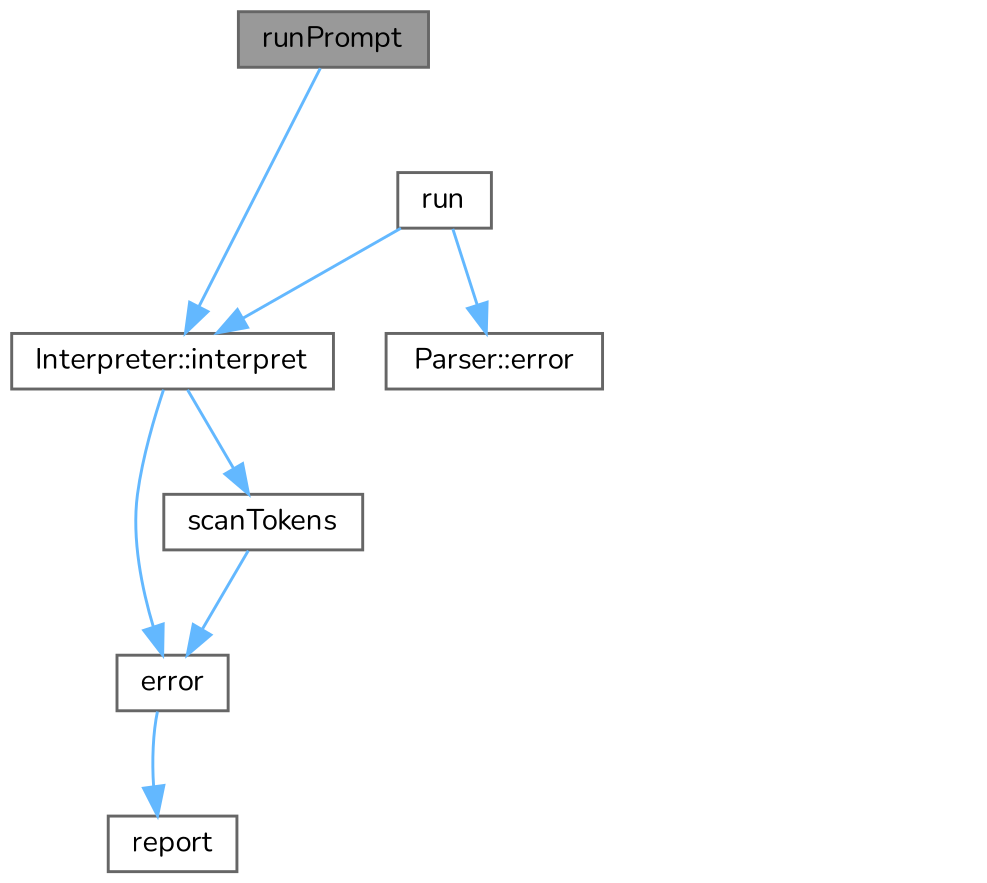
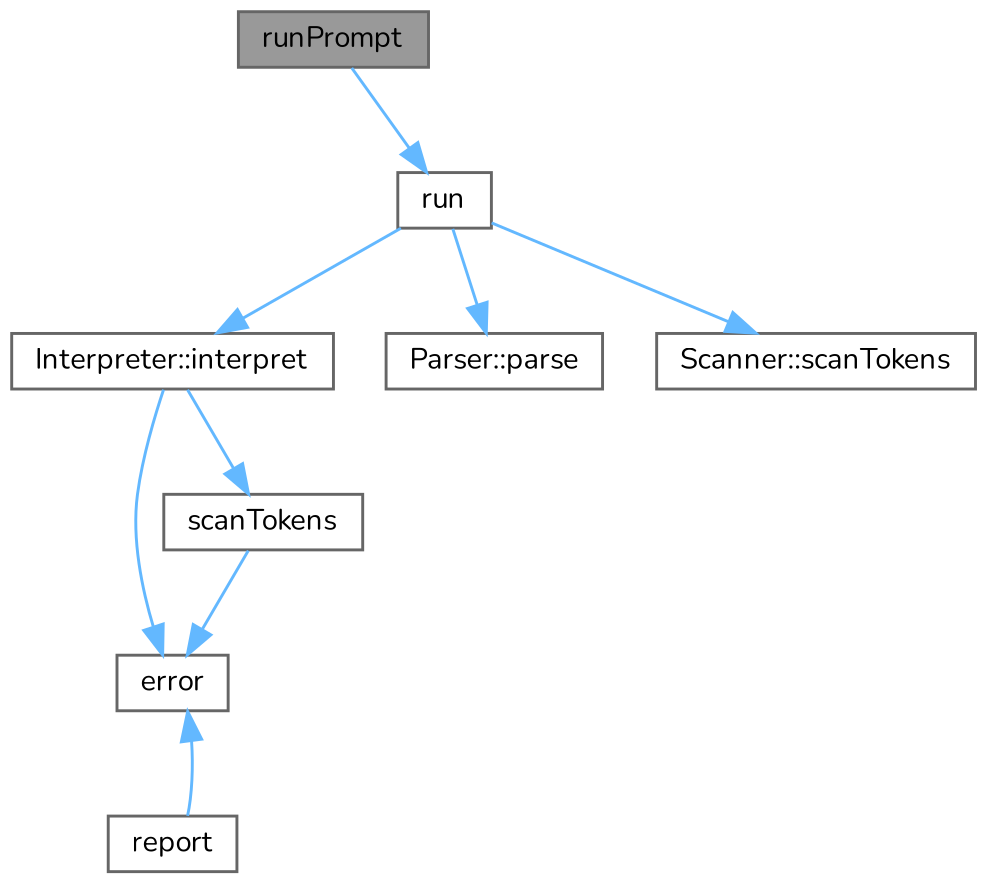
  digraph {
    fontname=Nunito
    rankdir=TB
    node [color=grey40 fillcolor=white fontname=Nunito fontsize=10 shape=box style=filled]
    edge [color=steelblue1 fontname=Nunito fontsize=10 labelfontname=Helvetica labelfontsize=10 style=solid]
    n1 [color=gray40 fillcolor=grey60 fontcolor=black height=0.2 label=runPrompt width=0.4]
    n2 [height=0.2 label=run width=0.4]
    n3 [height=0.2 label="Interpreter::interpret" width=0.4]
-   n4 [height=0.2 label="Parser::error" width=0.4]
+   n4 [height=0.2 label="Parser::parse" width=0.4]
+   n5 [height=0.2 label="Scanner::scanTokens" width=0.4]
    n6 [height=0.2 label=error width=0.4]
    n7 [height=0.2 label=scanTokens width=0.4]
    n8 [height=0.2 label=report width=0.4]
-   n1 -> n3
+   n1 -> n2
    n2 -> n3
    n2 -> n4
+   n2 -> n5
    n3 -> n6
    n3 -> n7
-   n6 -> n8
+   n8 -> n6
    n7 -> n6
  }
